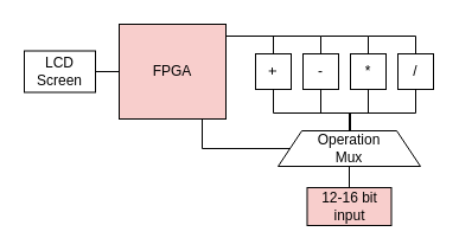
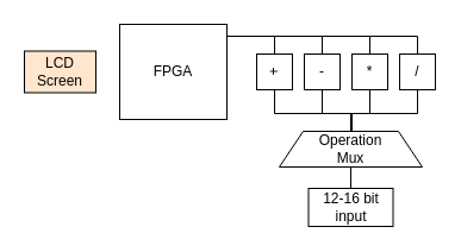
  <mxCell id="0" />
  <mxCell id="1" parent="0" />
  <mxCell id="2" style="edgeStyle=orthogonalEdgeStyle;rounded=0;orthogonalLoop=1;jettySize=auto;html=1;startArrow=none;startFill=0;endArrow=none;endFill=0;" edge="1" parent="1" source="20"><mxGeometry relative="1" as="geometry"><mxPoint x="294" y="140" as="targetPoint" /></mxGeometry></mxCell>
  <mxCell id="3" style="edgeStyle=orthogonalEdgeStyle;rounded=0;orthogonalLoop=1;jettySize=auto;html=1;entryX=1;entryY=0.125;entryDx=0;entryDy=0;entryPerimeter=0;startArrow=none;startFill=0;endArrow=none;endFill=0;" edge="1" parent="1" source="4" target="19"><mxGeometry relative="1" as="geometry"><Array as="points"><mxPoint x="230" y="30" /></Array></mxGeometry></mxCell>
  <mxCell id="4" value="+" style="rounded=0;whiteSpace=wrap;html=1;rotation=-90;" vertex="1" parent="1"><mxGeometry x="215" y="45" width="30" height="30" as="geometry" /></mxCell>
  <mxCell id="5" style="edgeStyle=orthogonalEdgeStyle;rounded=0;orthogonalLoop=1;jettySize=auto;html=1;entryX=1;entryY=0.125;entryDx=0;entryDy=0;entryPerimeter=0;startArrow=none;startFill=0;endArrow=none;endFill=0;" edge="1" parent="1" source="6" target="19"><mxGeometry relative="1" as="geometry"><Array as="points"><mxPoint x="270" y="30" /></Array></mxGeometry></mxCell>
  <mxCell id="6" value="-" style="rounded=0;whiteSpace=wrap;html=1;rotation=0;" vertex="1" parent="1"><mxGeometry x="255" y="45" width="30" height="30" as="geometry" /></mxCell>
  <mxCell id="7" style="edgeStyle=orthogonalEdgeStyle;rounded=0;orthogonalLoop=1;jettySize=auto;html=1;startArrow=none;startFill=0;endArrow=none;endFill=0;" edge="1" parent="1" source="9"><mxGeometry relative="1" as="geometry"><mxPoint x="295" y="115" as="targetPoint" /><Array as="points"><mxPoint x="310" y="95" /><mxPoint x="295" y="95" /></Array></mxGeometry></mxCell>
  <mxCell id="8" style="edgeStyle=orthogonalEdgeStyle;rounded=0;orthogonalLoop=1;jettySize=auto;html=1;startArrow=none;startFill=0;endArrow=none;endFill=0;" edge="1" parent="1" source="9"><mxGeometry relative="1" as="geometry"><mxPoint x="270" y="30" as="targetPoint" /><Array as="points"><mxPoint x="310" y="30" /></Array></mxGeometry></mxCell>
  <mxCell id="9" value="*" style="rounded=0;whiteSpace=wrap;html=1;rotation=0;" vertex="1" parent="1"><mxGeometry x="295" y="45" width="30" height="30" as="geometry" /></mxCell>
  <mxCell id="10" style="edgeStyle=orthogonalEdgeStyle;rounded=0;orthogonalLoop=1;jettySize=auto;html=1;startArrow=none;startFill=0;endArrow=none;endFill=0;" edge="1" parent="1" source="12"><mxGeometry relative="1" as="geometry"><mxPoint x="294" y="105" as="targetPoint" /><Array as="points"><mxPoint x="350" y="95" /><mxPoint x="294" y="95" /></Array></mxGeometry></mxCell>
  <mxCell id="11" style="edgeStyle=orthogonalEdgeStyle;rounded=0;orthogonalLoop=1;jettySize=auto;html=1;startArrow=none;startFill=0;endArrow=none;endFill=0;" edge="1" parent="1" source="12"><mxGeometry relative="1" as="geometry"><mxPoint x="310" y="30" as="targetPoint" /><Array as="points"><mxPoint x="350" y="30" /></Array></mxGeometry></mxCell>
  <mxCell id="12" value="/" style="rounded=0;whiteSpace=wrap;html=1;rotation=0;" vertex="1" parent="1"><mxGeometry x="335" y="45" width="30" height="30" as="geometry" /></mxCell>
- <mxCell id="13" style="edgeStyle=orthogonalEdgeStyle;rounded=0;orthogonalLoop=1;jettySize=auto;html=1;entryX=0.778;entryY=1;entryDx=0;entryDy=0;entryPerimeter=0;startArrow=none;startFill=0;endArrow=none;endFill=0;" edge="1" parent="1" source="14" target="19"><mxGeometry relative="1" as="geometry" /></mxCell>
  <mxCell id="14" value="Operation&lt;br&gt;Mux" style="shape=trapezoid;perimeter=trapezoidPerimeter;whiteSpace=wrap;html=1;fixedSize=1;rotation=0;" vertex="1" parent="1"><mxGeometry x="234" y="110" width="120" height="30" as="geometry" /></mxCell>
  <mxCell id="15" style="edgeStyle=orthogonalEdgeStyle;rounded=0;orthogonalLoop=1;jettySize=auto;html=1;entryX=0.5;entryY=0;entryDx=0;entryDy=0;startArrow=none;startFill=0;endArrow=none;endFill=0;" edge="1" parent="1" source="4" target="14"><mxGeometry relative="1" as="geometry"><Array as="points"><mxPoint x="230" y="95" /><mxPoint x="294" y="95" /></Array></mxGeometry></mxCell>
  <mxCell id="16" style="edgeStyle=orthogonalEdgeStyle;rounded=0;orthogonalLoop=1;jettySize=auto;html=1;entryX=0.5;entryY=0;entryDx=0;entryDy=0;startArrow=none;startFill=0;endArrow=none;endFill=0;" edge="1" parent="1" source="6" target="14"><mxGeometry relative="1" as="geometry"><Array as="points"><mxPoint x="270" y="95" /><mxPoint x="294" y="95" /></Array></mxGeometry></mxCell>
- <mxCell id="17" value="LCD&lt;br&gt;Screen" style="rounded=0;whiteSpace=wrap;html=1;rotation=0;" vertex="1" parent="1"><mxGeometry x="20" y="42.5" width="60" height="35" as="geometry" /></mxCell>
- <mxCell id="18" style="edgeStyle=orthogonalEdgeStyle;rounded=0;orthogonalLoop=1;jettySize=auto;html=1;entryX=1;entryY=0.5;entryDx=0;entryDy=0;startArrow=none;startFill=0;endArrow=none;endFill=0;" edge="1" parent="1" source="19" target="17"><mxGeometry relative="1" as="geometry" /></mxCell>
- <mxCell id="19" value="FPGA" style="rounded=0;whiteSpace=wrap;html=1;rotation=0;horizontal=1;fillColor=#f8cecc;" vertex="1" parent="1"><mxGeometry x="100" y="20" width="90" height="80" as="geometry" /></mxCell>
- <mxCell id="20" value="12-16 bit&lt;br&gt;input" style="rounded=0;whiteSpace=wrap;html=1;rotation=0;fillColor=#f8cecc;" vertex="1" parent="1"><mxGeometry x="258.5" y="158" width="71" height="32" as="geometry" /></mxCell>
+ <mxCell id="17" value="LCD&lt;br&gt;Screen" style="rounded=0;whiteSpace=wrap;html=1;rotation=0;fillColor=#ffe6cc;" vertex="1" parent="1"><mxGeometry x="20" y="42.5" width="60" height="35" as="geometry" /></mxCell>
+ <mxCell id="19" value="FPGA" style="rounded=0;whiteSpace=wrap;html=1;rotation=0;horizontal=1;" vertex="1" parent="1"><mxGeometry x="100" y="20" width="90" height="80" as="geometry" /></mxCell>
+ <mxCell id="20" value="12-16 bit&lt;br&gt;input" style="rounded=0;whiteSpace=wrap;html=1;rotation=0;" vertex="1" parent="1"><mxGeometry x="258.5" y="158" width="71" height="32" as="geometry" /></mxCell>
